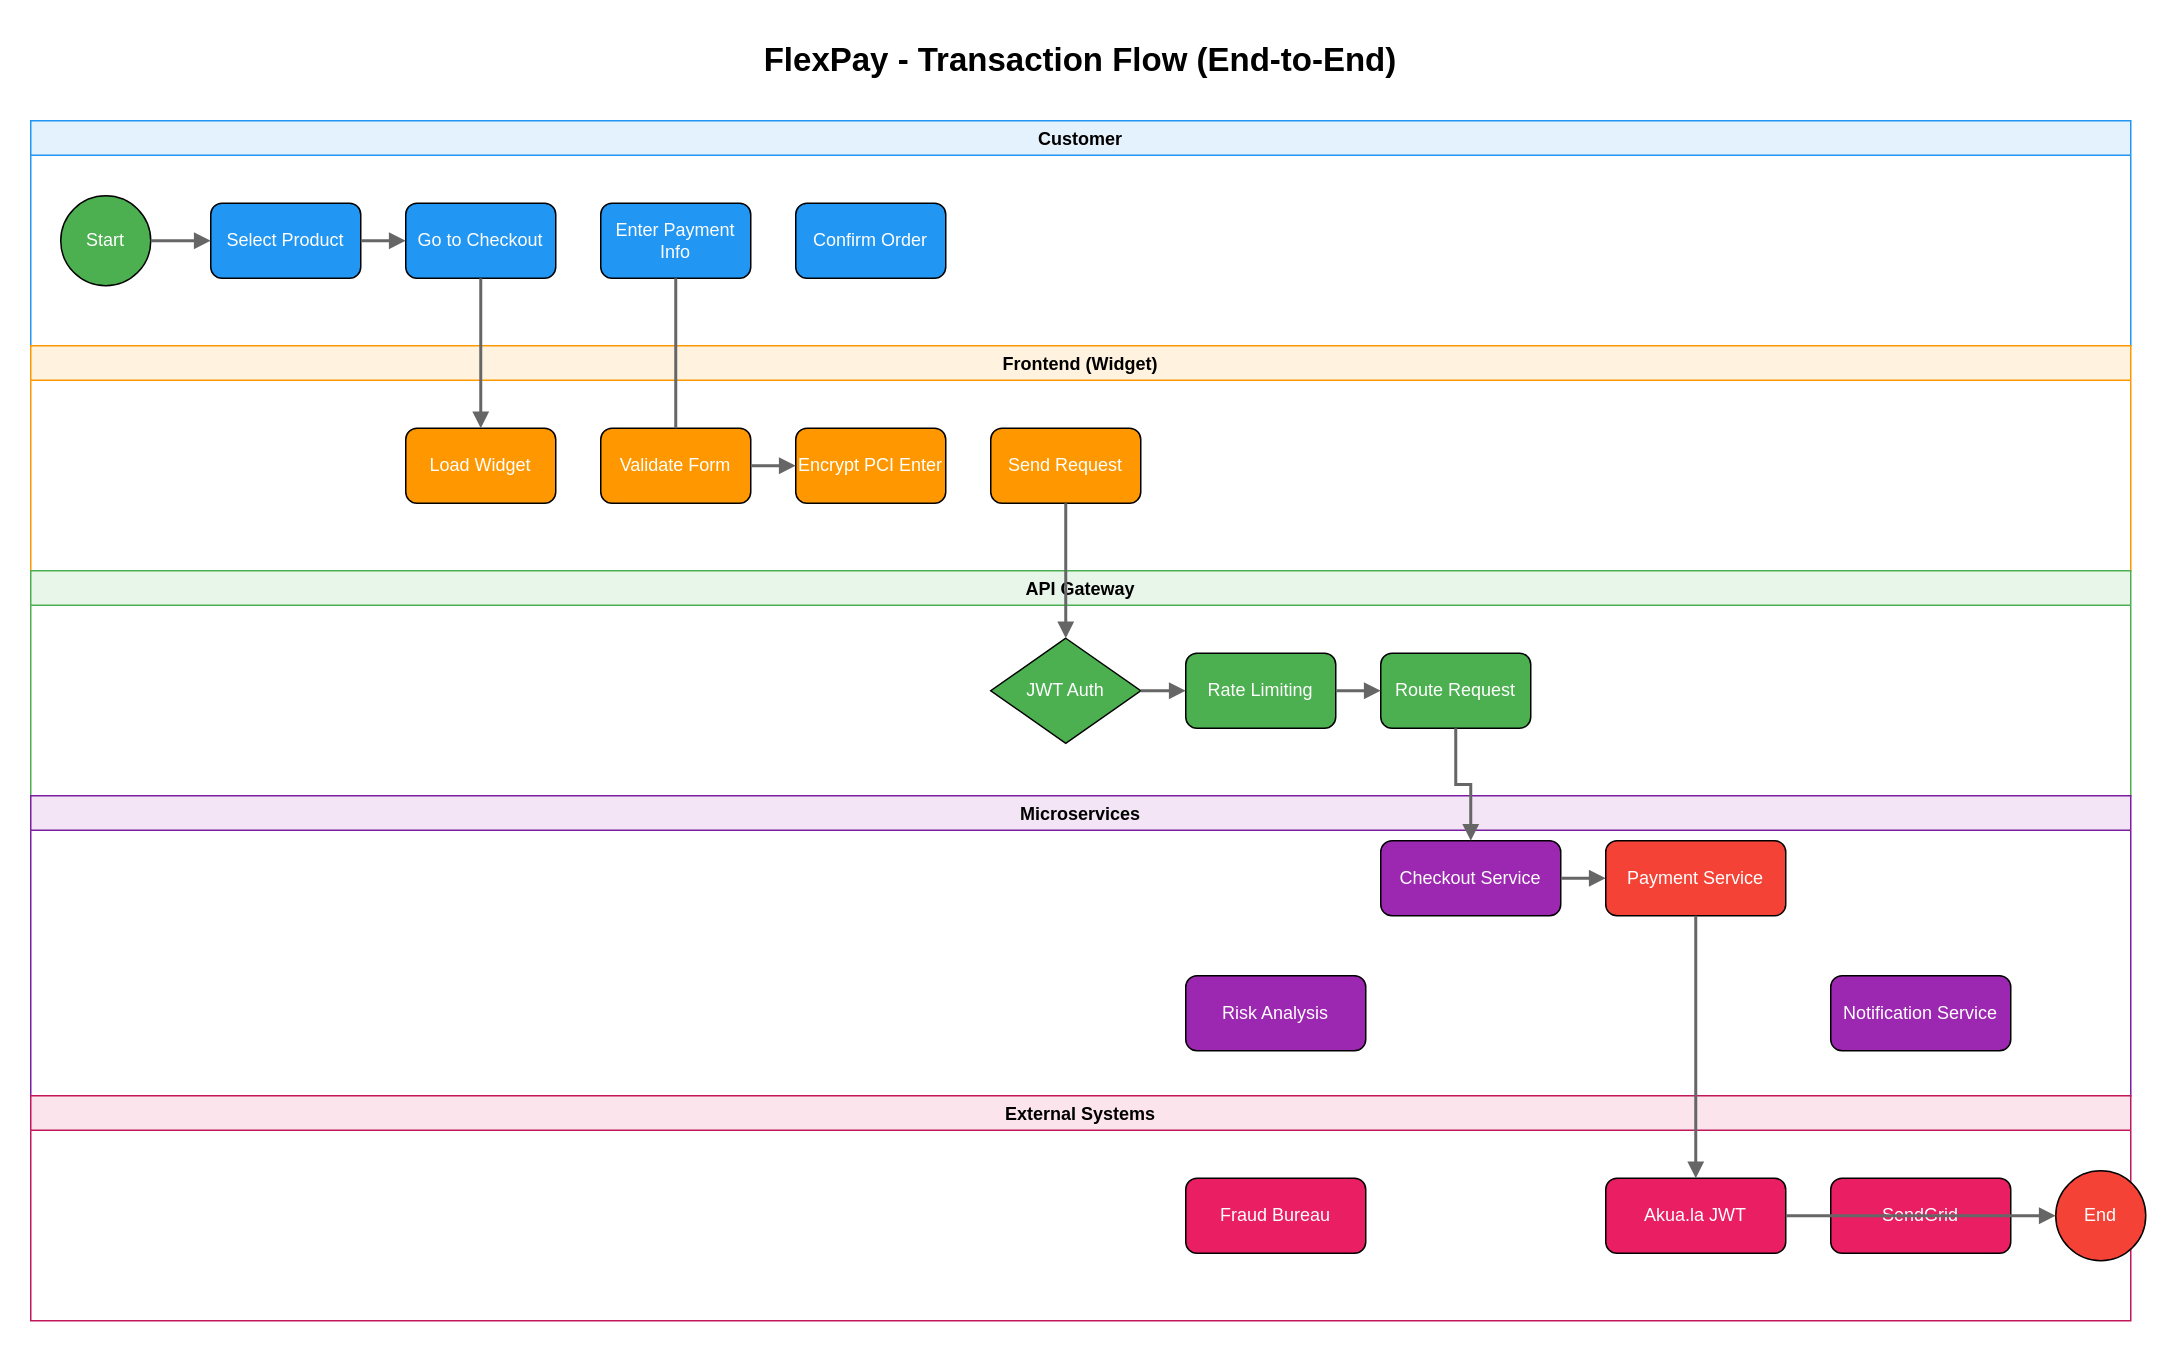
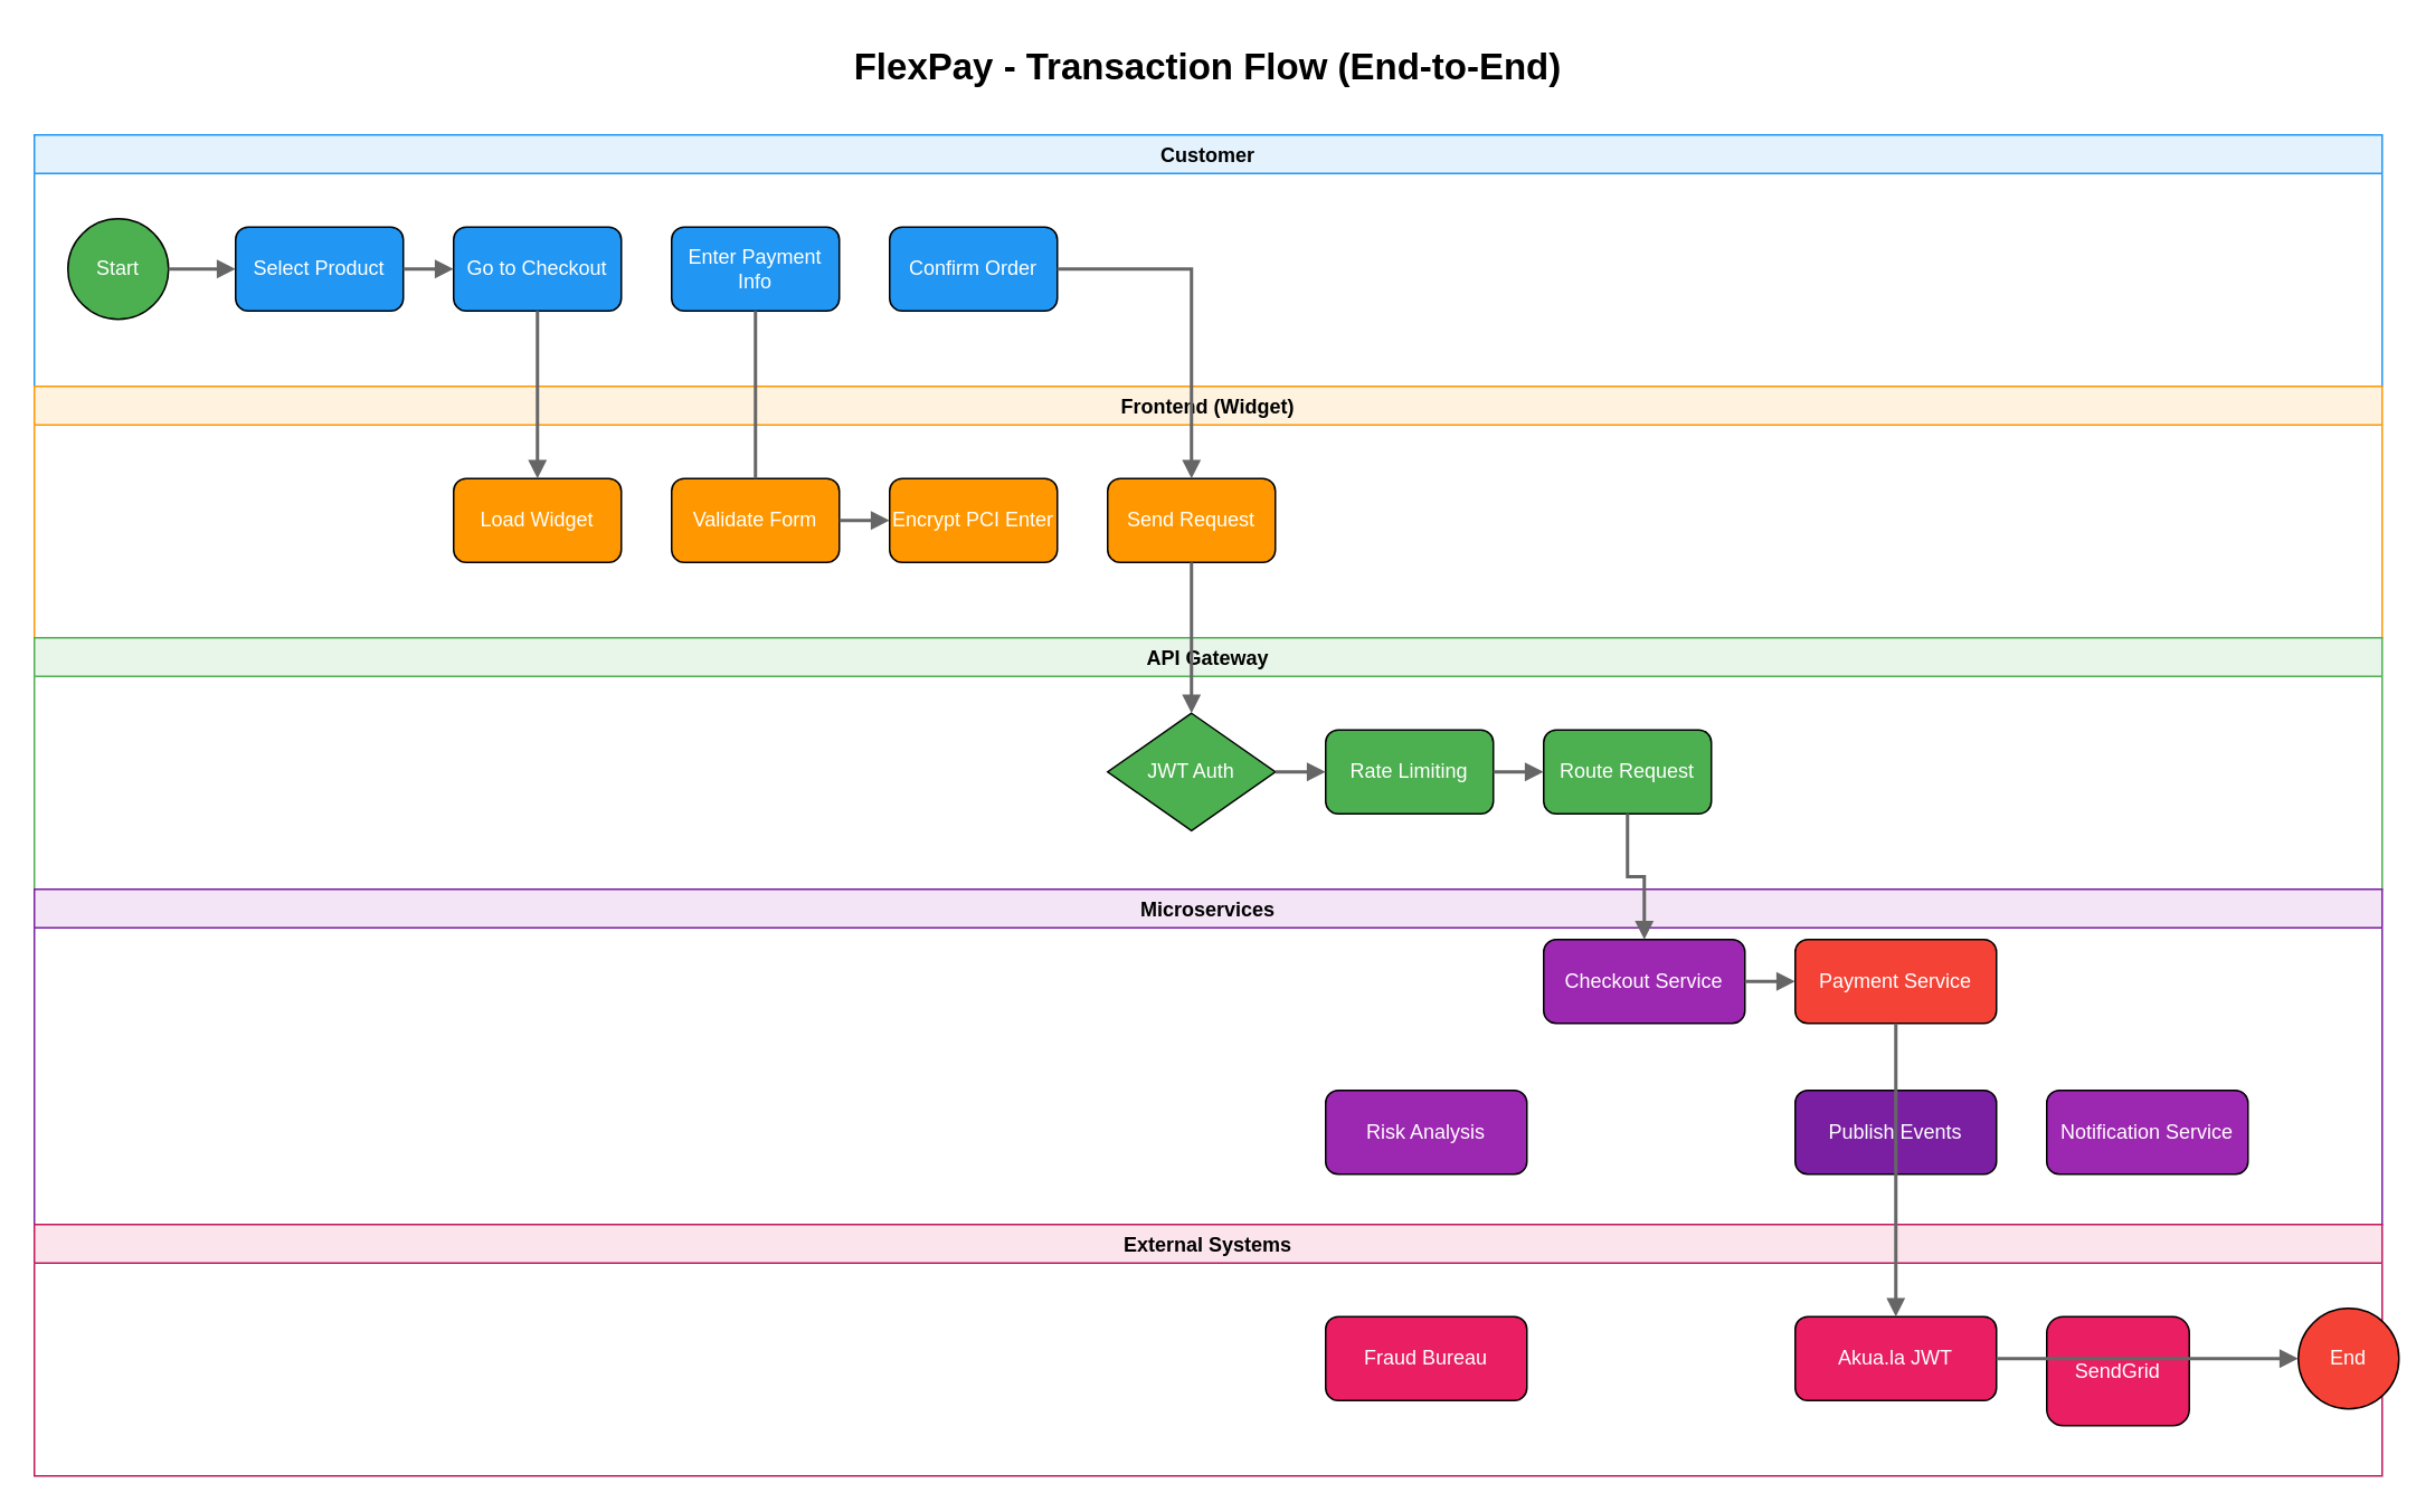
  <mxCell id="0" />
  <mxCell id="1" parent="0" />
  <mxCell id="2" value="FlexPay - Transaction Flow (End-to-End)" style="text;html=1;strokeColor=none;fillColor=none;align=center;verticalAlign=middle;whiteSpace=wrap;rounded=0;fontSize=22;fontStyle=1;" vertex="1" parent="1"><mxGeometry x="420" y="20" width="600" height="40" as="geometry" /></mxCell>
  <mxCell id="3" value="Customer" style="swimlane;fillColor=#e3f2fd;strokeColor=#2196f3;" vertex="1" parent="1"><mxGeometry x="20" y="80" width="1400" height="150" as="geometry" /></mxCell>
  <mxCell id="4" value="Frontend (Widget)" style="swimlane;fillColor=#fff3e0;strokeColor=#ff9800;" vertex="1" parent="1"><mxGeometry x="20" y="230" width="1400" height="150" as="geometry" /></mxCell>
  <mxCell id="5" value="API Gateway" style="swimlane;fillColor=#e8f5e9;strokeColor=#4caf50;" vertex="1" parent="1"><mxGeometry x="20" y="380" width="1400" height="150" as="geometry" /></mxCell>
  <mxCell id="6" value="Microservices" style="swimlane;fillColor=#f3e5f5;strokeColor=#7b1fa2;" vertex="1" parent="1"><mxGeometry x="20" y="530" width="1400" height="200" as="geometry" /></mxCell>
  <mxCell id="7" value="External Systems" style="swimlane;fillColor=#fce4ec;strokeColor=#c2185b;" vertex="1" parent="1"><mxGeometry x="20" y="730" width="1400" height="150" as="geometry" /></mxCell>
  <mxCell id="8" value="Start" style="ellipse;whiteSpace=wrap;html=1;fillColor=#4caf50;fontColor=#ffffff;" vertex="1" parent="3"><mxGeometry x="20" y="50" width="60" height="60" as="geometry" /></mxCell>
  <mxCell id="9" value="Select Product" style="rounded=1;whiteSpace=wrap;html=1;fillColor=#2196f3;fontColor=#ffffff;" vertex="1" parent="3"><mxGeometry x="120" y="55" width="100" height="50" as="geometry" /></mxCell>
  <mxCell id="10" value="Go to Checkout" style="rounded=1;whiteSpace=wrap;html=1;fillColor=#2196f3;fontColor=#ffffff;" vertex="1" parent="3"><mxGeometry x="250" y="55" width="100" height="50" as="geometry" /></mxCell>
  <mxCell id="11" value="Enter Payment Info" style="rounded=1;whiteSpace=wrap;html=1;fillColor=#2196f3;fontColor=#ffffff;" vertex="1" parent="3"><mxGeometry x="380" y="55" width="100" height="50" as="geometry" /></mxCell>
  <mxCell id="12" value="Confirm Order" style="rounded=1;whiteSpace=wrap;html=1;fillColor=#2196f3;fontColor=#ffffff;" vertex="1" parent="3"><mxGeometry x="510" y="55" width="100" height="50" as="geometry" /></mxCell>
  <mxCell id="13" value="Load Widget" style="rounded=1;whiteSpace=wrap;html=1;fillColor=#ff9800;fontColor=#ffffff;" vertex="1" parent="4"><mxGeometry x="250" y="55" width="100" height="50" as="geometry" /></mxCell>
  <mxCell id="14" value="Validate Form" style="rounded=1;whiteSpace=wrap;html=1;fillColor=#ff9800;fontColor=#ffffff;" vertex="1" parent="4"><mxGeometry x="380" y="55" width="100" height="50" as="geometry" /></mxCell>
  <mxCell id="15" value="Encrypt PCI Enter" style="rounded=1;whiteSpace=wrap;html=1;fillColor=#ff9800;fontColor=#ffffff;" vertex="1" parent="4"><mxGeometry x="510" y="55" width="100" height="50" as="geometry" /></mxCell>
  <mxCell id="16" value="Send Request" style="rounded=1;whiteSpace=wrap;html=1;fillColor=#ff9800;fontColor=#ffffff;" vertex="1" parent="4"><mxGeometry x="640" y="55" width="100" height="50" as="geometry" /></mxCell>
  <mxCell id="17" value="JWT Auth" style="rhombus;whiteSpace=wrap;html=1;fillColor=#4caf50;fontColor=#ffffff;" vertex="1" parent="5"><mxGeometry x="640" y="45" width="100" height="70" as="geometry" /></mxCell>
  <mxCell id="18" value="Rate Limiting" style="rounded=1;whiteSpace=wrap;html=1;fillColor=#4caf50;fontColor=#ffffff;" vertex="1" parent="5"><mxGeometry x="770" y="55" width="100" height="50" as="geometry" /></mxCell>
  <mxCell id="19" value="Route Request" style="rounded=1;whiteSpace=wrap;html=1;fillColor=#4caf50;fontColor=#ffffff;" vertex="1" parent="5"><mxGeometry x="900" y="55" width="100" height="50" as="geometry" /></mxCell>
  <mxCell id="20" value="Checkout Service" style="rounded=1;whiteSpace=wrap;html=1;fillColor=#9c27b0;fontColor=#ffffff;" vertex="1" parent="6"><mxGeometry x="900" y="30" width="120" height="50" as="geometry" /></mxCell>
  <mxCell id="21" value="Risk Analysis" style="rounded=1;whiteSpace=wrap;html=1;fillColor=#9c27b0;fontColor=#ffffff;" vertex="1" parent="6"><mxGeometry x="770" y="120" width="120" height="50" as="geometry" /></mxCell>
  <mxCell id="22" value="Payment Service" style="rounded=1;whiteSpace=wrap;html=1;fillColor=#f44336;fontColor=#ffffff;" vertex="1" parent="6"><mxGeometry x="1050" y="30" width="120" height="50" as="geometry" /></mxCell>
  <mxCell id="23" value="Notification Service" style="rounded=1;whiteSpace=wrap;html=1;fillColor=#9c27b0;fontColor=#ffffff;" vertex="1" parent="6"><mxGeometry x="1200" y="120" width="120" height="50" as="geometry" /></mxCell>
+ <mxCell id="24" value="Publish Events" style="rounded=1;whiteSpace=wrap;html=1;fillColor=#7b1fa2;fontColor=#ffffff;" vertex="1" parent="6"><mxGeometry x="1050" y="120" width="120" height="50" as="geometry" /></mxCell>
  <mxCell id="25" value="Akua.la JWT" style="rounded=1;whiteSpace=wrap;html=1;fillColor=#e91e63;fontColor=#ffffff;" vertex="1" parent="7"><mxGeometry x="1050" y="55" width="120" height="50" as="geometry" /></mxCell>
  <mxCell id="26" value="Fraud Bureau" style="rounded=1;whiteSpace=wrap;html=1;fillColor=#e91e63;fontColor=#ffffff;" vertex="1" parent="7"><mxGeometry x="770" y="55" width="120" height="50" as="geometry" /></mxCell>
- <mxCell id="27" value="SendGrid" style="rounded=1;whiteSpace=wrap;html=1;fillColor=#e91e63;fontColor=#ffffff;" vertex="1" parent="7"><mxGeometry x="1200" y="55" width="120" height="50" as="geometry" /></mxCell>
+ <mxCell id="27" value="SendGrid" style="rounded=1;whiteSpace=wrap;html=1;fillColor=#e91e63;fontColor=#ffffff;" vertex="1" parent="7"><mxGeometry x="1200" y="55" width="85" height="65" as="geometry" /></mxCell>
  <mxCell id="28" value="End" style="ellipse;whiteSpace=wrap;html=1;fillColor=#f44336;fontColor=#ffffff;" vertex="1" parent="7"><mxGeometry x="1350" y="50" width="60" height="60" as="geometry" /></mxCell>
  <mxCell id="29" style="edgeStyle=orthogonalEdgeStyle;rounded=0;orthogonalLoop=1;jettySize=auto;html=1;strokeColor=#666;strokeWidth=2;endArrow=block;endFill=1;" edge="1" parent="1" source="8" target="9"><mxGeometry relative="1" as="geometry" /></mxCell>
  <mxCell id="30" style="edgeStyle=orthogonalEdgeStyle;rounded=0;orthogonalLoop=1;jettySize=auto;html=1;strokeColor=#666;strokeWidth=2;endArrow=block;endFill=1;" edge="1" parent="1" source="9" target="10"><mxGeometry relative="1" as="geometry" /></mxCell>
  <mxCell id="31" style="edgeStyle=orthogonalEdgeStyle;rounded=0;orthogonalLoop=1;jettySize=auto;html=1;strokeColor=#666;strokeWidth=2;endArrow=block;endFill=1;" edge="1" parent="1" source="10" target="13"><mxGeometry relative="1" as="geometry" /></mxCell>
  <mxCell id="32" style="edgeStyle=orthogonalEdgeStyle;rounded=0;orthogonalLoop=1;jettySize=auto;html=1;strokeColor=#666;strokeWidth=2;endArrow=none;endFill=1;" edge="1" parent="1" source="11" target="14"><mxGeometry relative="1" as="geometry" /></mxCell>
  <mxCell id="33" style="edgeStyle=orthogonalEdgeStyle;rounded=0;orthogonalLoop=1;jettySize=auto;html=1;strokeColor=#666;strokeWidth=2;endArrow=block;endFill=1;" edge="1" parent="1" source="14" target="15"><mxGeometry relative="1" as="geometry" /></mxCell>
+ <mxCell id="34" style="edgeStyle=orthogonalEdgeStyle;rounded=0;orthogonalLoop=1;jettySize=auto;html=1;strokeColor=#666;strokeWidth=2;endArrow=block;endFill=1;" edge="1" parent="1" source="12" target="16"><mxGeometry relative="1" as="geometry" /></mxCell>
  <mxCell id="35" style="edgeStyle=orthogonalEdgeStyle;rounded=0;orthogonalLoop=1;jettySize=auto;html=1;strokeColor=#666;strokeWidth=2;endArrow=block;endFill=1;" edge="1" parent="1" source="16" target="17"><mxGeometry relative="1" as="geometry" /></mxCell>
  <mxCell id="36" style="edgeStyle=orthogonalEdgeStyle;rounded=0;orthogonalLoop=1;jettySize=auto;html=1;strokeColor=#666;strokeWidth=2;endArrow=block;endFill=1;" edge="1" parent="1" source="17" target="18"><mxGeometry relative="1" as="geometry" /></mxCell>
  <mxCell id="37" style="edgeStyle=orthogonalEdgeStyle;rounded=0;orthogonalLoop=1;jettySize=auto;html=1;strokeColor=#666;strokeWidth=2;endArrow=block;endFill=1;" edge="1" parent="1" source="18" target="19"><mxGeometry relative="1" as="geometry" /></mxCell>
  <mxCell id="38" style="edgeStyle=orthogonalEdgeStyle;rounded=0;orthogonalLoop=1;jettySize=auto;html=1;strokeColor=#666;strokeWidth=2;endArrow=block;endFill=1;" edge="1" parent="1" source="19" target="20"><mxGeometry relative="1" as="geometry" /></mxCell>
  <mxCell id="39" style="edgeStyle=orthogonalEdgeStyle;rounded=0;orthogonalLoop=1;jettySize=auto;html=1;strokeColor=#666;strokeWidth=2;endArrow=block;endFill=1;" edge="1" parent="1" source="20" target="22"><mxGeometry relative="1" as="geometry" /></mxCell>
  <mxCell id="40" style="edgeStyle=orthogonalEdgeStyle;rounded=0;orthogonalLoop=1;jettySize=auto;html=1;strokeColor=#666;strokeWidth=2;endArrow=block;endFill=1;" edge="1" parent="1" source="22" target="25"><mxGeometry relative="1" as="geometry" /></mxCell>
  <mxCell id="41" style="edgeStyle=orthogonalEdgeStyle;rounded=0;orthogonalLoop=1;jettySize=auto;html=1;strokeColor=#666;strokeWidth=2;endArrow=block;endFill=1;" edge="1" parent="1" source="25" target="28"><mxGeometry relative="1" as="geometry" /></mxCell>
